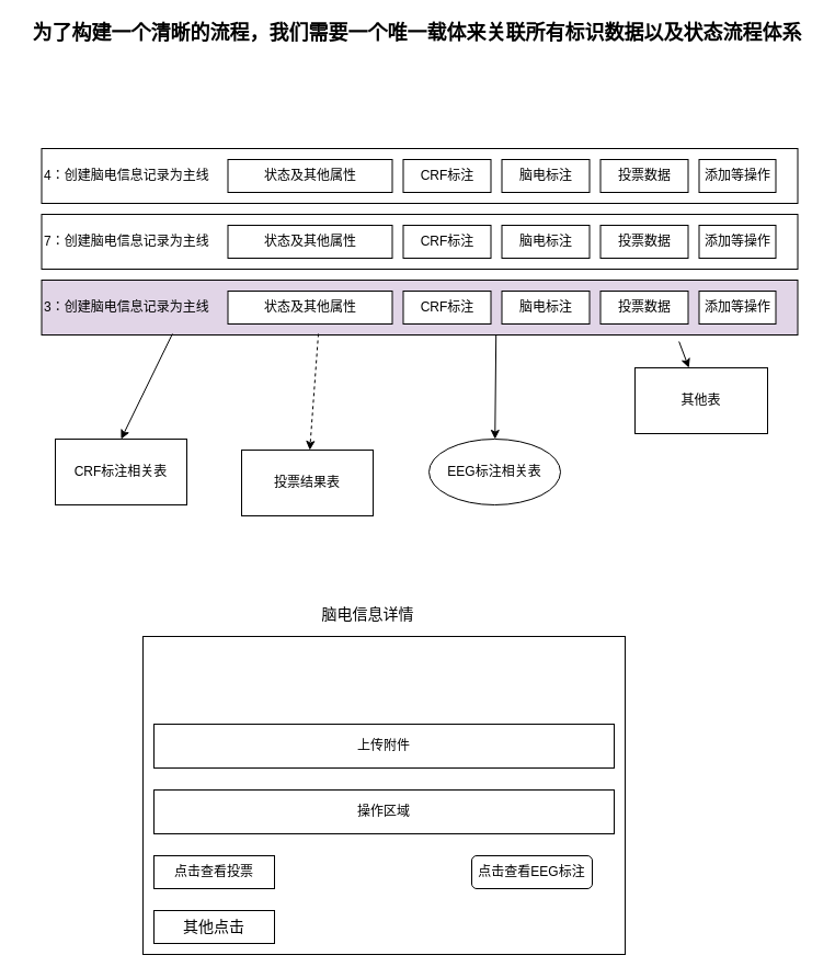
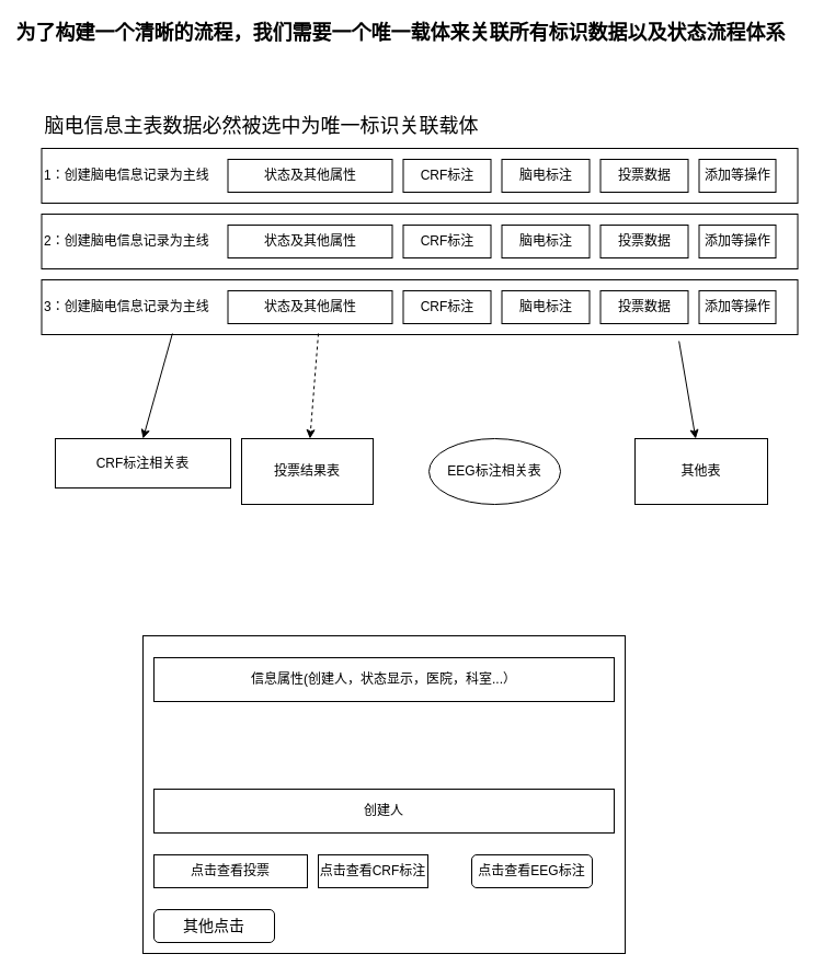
  <mxCell id="0" />
  <mxCell id="1" parent="0" />
- <mxCell id="2" value="7：创建脑电信息记录为主线" style="rounded=0;whiteSpace=wrap;html=1;align=left;" parent="1" vertex="1"><mxGeometry x="37.5" y="195" width="690" height="50" as="geometry" /></mxCell>
+ <mxCell id="2" value="2：创建脑电信息记录为主线" style="rounded=0;whiteSpace=wrap;html=1;align=left;" parent="1" vertex="1"><mxGeometry x="37.5" y="195" width="690" height="50" as="geometry" /></mxCell>
  <mxCell id="3" value="CRF标注" style="rounded=0;whiteSpace=wrap;html=1;" parent="1" vertex="1"><mxGeometry x="367.5" y="205" width="80" height="30" as="geometry" /></mxCell>
  <mxCell id="4" value="脑电标注" style="rounded=0;whiteSpace=wrap;html=1;" parent="1" vertex="1"><mxGeometry x="457.5" y="205" width="80" height="30" as="geometry" /></mxCell>
  <mxCell id="5" value="投票数据" style="rounded=0;whiteSpace=wrap;html=1;" parent="1" vertex="1"><mxGeometry x="547.5" y="205" width="80" height="30" as="geometry" /></mxCell>
  <mxCell id="6" value="" style="rounded=0;whiteSpace=wrap;html=1;" parent="1" vertex="1"><mxGeometry x="130" y="580" width="440" height="290" as="geometry" /></mxCell>
- <mxCell id="7" value="&lt;font style=&quot;font-size: 14px&quot;&gt;脑电信息详情&lt;/font&gt;" style="text;html=1;align=center;verticalAlign=middle;resizable=0;points=[];autosize=1;strokeColor=none;fillColor=none;" parent="1" vertex="1"><mxGeometry x="285" y="550" width="100" height="20" as="geometry" /></mxCell>
+ <mxCell id="8" value="信息属性(创建人，状态显示，医院，科室...）" style="rounded=0;whiteSpace=wrap;html=1;" parent="1" vertex="1"><mxGeometry x="140" y="600" width="420" height="40" as="geometry" /></mxCell>
  <mxCell id="9" value="添加等操作" style="rounded=0;whiteSpace=wrap;html=1;" parent="1" vertex="1"><mxGeometry x="637.5" y="205" width="70" height="30" as="geometry" /></mxCell>
- <mxCell id="10" value="上传附件" style="rounded=0;whiteSpace=wrap;html=1;" parent="1" vertex="1"><mxGeometry x="140" y="660" width="420" height="40" as="geometry" /></mxCell>
- <mxCell id="11" value="操作区域" style="rounded=0;whiteSpace=wrap;html=1;" parent="1" vertex="1"><mxGeometry x="140" y="720" width="420" height="40" as="geometry" /></mxCell>
- <mxCell id="12" value="点击查看投票" style="rounded=0;whiteSpace=wrap;html=1;" parent="1" vertex="1"><mxGeometry x="140" y="780" width="110" height="30" as="geometry" /></mxCell>
+ <mxCell id="11" value="创建人" style="rounded=0;whiteSpace=wrap;html=1;" parent="1" vertex="1"><mxGeometry x="140" y="720" width="420" height="40" as="geometry" /></mxCell>
+ <mxCell id="12" value="点击查看投票" style="rounded=0;whiteSpace=wrap;html=1;" parent="1" vertex="1"><mxGeometry x="140" y="780" width="140" height="30" as="geometry" /></mxCell>
  <mxCell id="13" value="点击查看EEG标注" style="whiteSpace=wrap;html=1;rounded=1;" parent="1" vertex="1"><mxGeometry x="430" y="780" width="110" height="30" as="geometry" /></mxCell>
+ <mxCell id="14" value="点击查看CRF标注" style="rounded=0;whiteSpace=wrap;html=1;" parent="1" vertex="1"><mxGeometry x="290" y="780" width="100" height="30" as="geometry" /></mxCell>
  <mxCell id="15" value="状态及其他属性" style="rounded=0;whiteSpace=wrap;html=1;" parent="1" vertex="1"><mxGeometry x="207.5" y="205" width="150" height="30" as="geometry" /></mxCell>
- <mxCell id="16" value="4：创建脑电信息记录为主线" style="rounded=0;whiteSpace=wrap;html=1;align=left;" parent="1" vertex="1"><mxGeometry x="37.5" y="135" width="690" height="50" as="geometry" /></mxCell>
+ <mxCell id="16" value="1：创建脑电信息记录为主线" style="rounded=0;whiteSpace=wrap;html=1;align=left;" parent="1" vertex="1"><mxGeometry x="37.5" y="135" width="690" height="50" as="geometry" /></mxCell>
  <mxCell id="17" value="CRF标注" style="rounded=0;whiteSpace=wrap;html=1;" parent="1" vertex="1"><mxGeometry x="367.5" y="145" width="80" height="30" as="geometry" /></mxCell>
  <mxCell id="18" value="脑电标注" style="rounded=0;whiteSpace=wrap;html=1;" parent="1" vertex="1"><mxGeometry x="457.5" y="145" width="80" height="30" as="geometry" /></mxCell>
  <mxCell id="19" value="投票数据" style="rounded=0;whiteSpace=wrap;html=1;" parent="1" vertex="1"><mxGeometry x="547.5" y="145" width="80" height="30" as="geometry" /></mxCell>
  <mxCell id="20" value="添加等操作" style="rounded=0;whiteSpace=wrap;html=1;" parent="1" vertex="1"><mxGeometry x="637.5" y="145" width="70" height="30" as="geometry" /></mxCell>
  <mxCell id="21" value="状态及其他属性" style="rounded=0;whiteSpace=wrap;html=1;" parent="1" vertex="1"><mxGeometry x="207.5" y="145" width="150" height="30" as="geometry" /></mxCell>
- <mxCell id="22" value="3：创建脑电信息记录为主线" style="rounded=0;whiteSpace=wrap;html=1;align=left;fillColor=#e1d5e7;" parent="1" vertex="1"><mxGeometry x="37.5" y="255" width="690" height="50" as="geometry" /></mxCell>
+ <mxCell id="22" value="3：创建脑电信息记录为主线" style="rounded=0;whiteSpace=wrap;html=1;align=left;" parent="1" vertex="1"><mxGeometry x="37.5" y="255" width="690" height="50" as="geometry" /></mxCell>
  <mxCell id="23" value="CRF标注" style="rounded=0;whiteSpace=wrap;html=1;" parent="1" vertex="1"><mxGeometry x="367.5" y="265" width="80" height="30" as="geometry" /></mxCell>
  <mxCell id="24" value="脑电标注" style="rounded=0;whiteSpace=wrap;html=1;" parent="1" vertex="1"><mxGeometry x="457.5" y="265" width="80" height="30" as="geometry" /></mxCell>
  <mxCell id="25" value="投票数据" style="rounded=0;whiteSpace=wrap;html=1;" parent="1" vertex="1"><mxGeometry x="547.5" y="265" width="80" height="30" as="geometry" /></mxCell>
  <mxCell id="26" value="添加等操作" style="rounded=0;whiteSpace=wrap;html=1;" parent="1" vertex="1"><mxGeometry x="637.5" y="265" width="70" height="30" as="geometry" /></mxCell>
  <mxCell id="27" value="状态及其他属性" style="rounded=0;whiteSpace=wrap;html=1;" parent="1" vertex="1"><mxGeometry x="207.5" y="265" width="150" height="30" as="geometry" /></mxCell>
- <mxCell id="28" value="CRF标注相关表" style="rounded=0;whiteSpace=wrap;html=1;" vertex="1" parent="1"><mxGeometry x="50" y="400" width="120" height="60" as="geometry" /></mxCell>
- <mxCell id="29" value="投票结果表" style="rounded=0;whiteSpace=wrap;html=1;" vertex="1" parent="1"><mxGeometry x="220" y="410" width="120" height="60" as="geometry" /></mxCell>
+ <mxCell id="28" value="CRF标注相关表" style="rounded=0;whiteSpace=wrap;html=1;" vertex="1" parent="1"><mxGeometry x="50" y="400" width="160" height="45" as="geometry" /></mxCell>
+ <mxCell id="29" value="投票结果表" style="rounded=0;whiteSpace=wrap;html=1;" vertex="1" parent="1"><mxGeometry x="220" y="400" width="120" height="60" as="geometry" /></mxCell>
  <mxCell id="30" value="EEG标注相关表" style="ellipse;whiteSpace=wrap;html=1;" vertex="1" parent="1"><mxGeometry x="391" y="400" width="120" height="60" as="geometry" /></mxCell>
- <mxCell id="31" value="其他表" style="rounded=0;whiteSpace=wrap;html=1;" vertex="1" parent="1"><mxGeometry x="579" y="335" width="121" height="60" as="geometry" /></mxCell>
- <mxCell id="32" value="&lt;b&gt;&lt;font style=&quot;font-size: 18px&quot;&gt;为了构建一个清晰的流程，我们需要一个唯一载体来关联所有标识数据以及状态流程体系&lt;/font&gt;&lt;/b&gt;" style="text;html=1;align=center;verticalAlign=middle;resizable=0;points=[];autosize=1;strokeColor=none;fillColor=none;" vertex="1" parent="1"><mxGeometry x="20" y="20" width="720" height="20" as="geometry" /></mxCell>
+ <mxCell id="31" value="其他表" style="rounded=0;whiteSpace=wrap;html=1;" vertex="1" parent="1"><mxGeometry x="579" y="400" width="121" height="60" as="geometry" /></mxCell>
+ <mxCell id="32" value="&lt;b&gt;&lt;font style=&quot;font-size: 18px&quot;&gt;为了构建一个清晰的流程，我们需要一个唯一载体来关联所有标识数据以及状态流程体系&lt;/font&gt;&lt;/b&gt;" style="text;html=1;align=center;verticalAlign=middle;resizable=0;points=[];autosize=1;strokeColor=none;fillColor=none;" vertex="1" parent="1"><mxGeometry x="5" y="20" width="720" height="20" as="geometry" /></mxCell>
+ <mxCell id="33" value="脑电信息主表数据必然被选中为唯一标识关联载体" style="text;html=1;align=center;verticalAlign=middle;resizable=0;points=[];autosize=1;strokeColor=none;fillColor=none;fontSize=18;" vertex="1" parent="1"><mxGeometry x="32.5" y="100" width="410" height="30" as="geometry" /></mxCell>
  <mxCell id="34" value="" style="endArrow=classic;html=1;rounded=0;fontSize=18;exitX=0.173;exitY=0.98;exitDx=0;exitDy=0;exitPerimeter=0;entryX=0.5;entryY=0;entryDx=0;entryDy=0;" edge="1" parent="1" source="22" target="28"><mxGeometry width="50" height="50" relative="1" as="geometry"><mxPoint x="140" y="380" as="sourcePoint" /><mxPoint x="190" y="330" as="targetPoint" /></mxGeometry></mxCell>
  <mxCell id="35" value="" style="endArrow=classic;html=1;rounded=0;fontSize=18;exitX=0.366;exitY=0.98;exitDx=0;exitDy=0;exitPerimeter=0;dashed=1;" edge="1" parent="1" source="22" target="29"><mxGeometry width="50" height="50" relative="1" as="geometry"><mxPoint x="280" y="370" as="sourcePoint" /><mxPoint x="330" y="320" as="targetPoint" /></mxGeometry></mxCell>
- <mxCell id="36" value="" style="endArrow=classic;html=1;rounded=0;fontSize=18;exitX=0.601;exitY=1;exitDx=0;exitDy=0;exitPerimeter=0;" edge="1" parent="1" source="22" target="30"><mxGeometry width="50" height="50" relative="1" as="geometry"><mxPoint x="451" y="310" as="sourcePoint" /><mxPoint x="490" y="320" as="targetPoint" /></mxGeometry></mxCell>
  <mxCell id="37" value="" style="endArrow=classic;html=1;rounded=0;fontSize=18;exitX=0.843;exitY=1.12;exitDx=0;exitDy=0;exitPerimeter=0;" edge="1" parent="1" source="22" target="31"><mxGeometry width="50" height="50" relative="1" as="geometry"><mxPoint x="620" y="370" as="sourcePoint" /><mxPoint x="670" y="320" as="targetPoint" /></mxGeometry></mxCell>
- <mxCell id="38" value="其他点击" style="rounded=0;whiteSpace=wrap;html=1;fontSize=14;" vertex="1" parent="1"><mxGeometry x="140" y="830" width="110" height="30" as="geometry" /></mxCell>
+ <mxCell id="38" value="其他点击" style="whiteSpace=wrap;html=1;fontSize=14;rounded=1;" vertex="1" parent="1"><mxGeometry x="140" y="830" width="110" height="30" as="geometry" /></mxCell>
